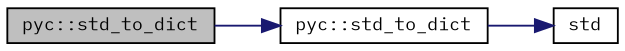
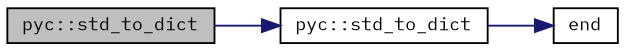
  digraph {
    rankdir=LR
    fontname="IBM Plex Mono"
    node [color=black fillcolor=white fontname="IBM Plex Mono" fontsize=10 shape=record style=filled]
    edge [color=midnightblue fontname="IBM Plex Mono" fontsize=10 labelfontname=Helvetica labelfontsize=10 style=solid]
    n1 [fillcolor=grey75 fontcolor=black height=0.2 label="pyc::std_to_dict" width=0.4]
    n2 [height=0.2 label="pyc::std_to_dict" width=0.4]
-   n3 [height=0.2 label=std width=0.4]
+   n3 [height=0.2 label=end width=0.4]
    n1 -> n2
    n2 -> n3
  }
